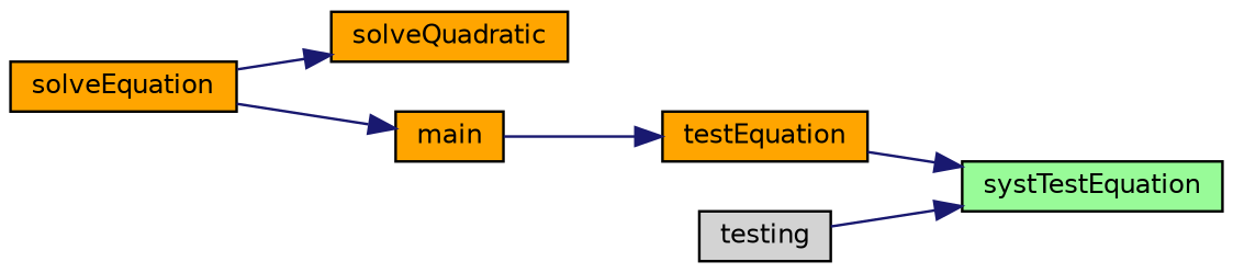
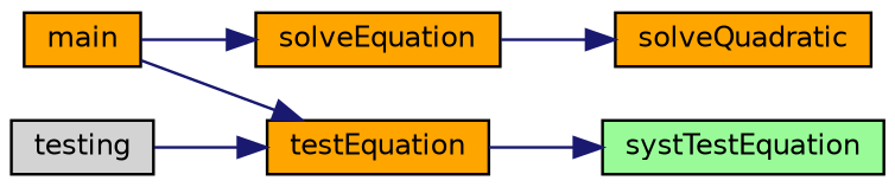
  digraph {
    rankdir=RL
    node [color=black fillcolor=orange fontname=Helvetica fontsize=10 shape=record style=filled]
    edge [color=midnightblue dir=back fontname=Helvetica fontsize=10 labelfontname=Helvetica labelfontsize=10 style=solid]
    n1 [fontcolor=black height=0.2 label=solveQuadratic width=0.4]
    n2 [height=0.2 label=solveEquation width=0.4]
    n3 [height=0.2 label=main width=0.4]
    n4 [fillcolor=palegreen height=0.2 label=systTestEquation width=0.4]
    n5 [height=0.2 label=testEquation width=0.4]
    n6 [fillcolor=lightgrey height=0.2 label=testing width=0.4]
    n1 -> n2
-   n3 -> n2
+   n2 -> n3
    n4 -> n5
    n5 -> n3
-   n4 -> n6
+   n5 -> n6
  }
